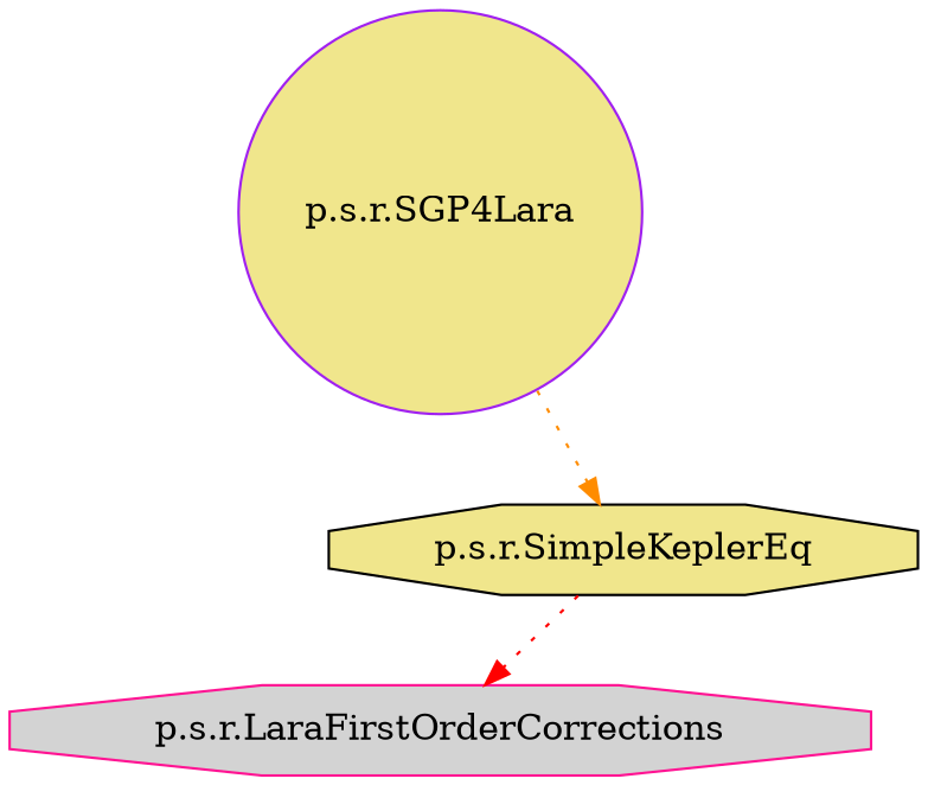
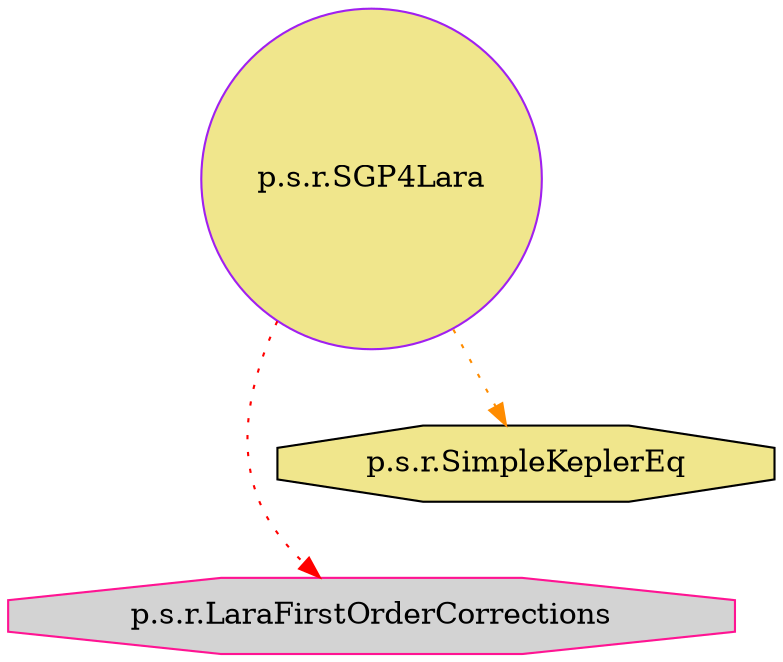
  digraph {
    node [fillcolor=khaki shape=octagon style=filled]
    edge [arrowtail=none style=dotted]
    "p.s.r.LaraFirstOrderCorrections" [color=deeppink fillcolor=lightgrey]
    "p.s.r.SGP4Lara" [color=purple shape=circle]
    "p.s.r.SimpleKeplerEq" [color=black]
-   "p.s.r.SimpleKeplerEq" -> "p.s.r.LaraFirstOrderCorrections" [color=red]
+   "p.s.r.SGP4Lara" -> "p.s.r.LaraFirstOrderCorrections" [color=red]
    "p.s.r.SGP4Lara" -> "p.s.r.SimpleKeplerEq" [color=darkorange]
  }
